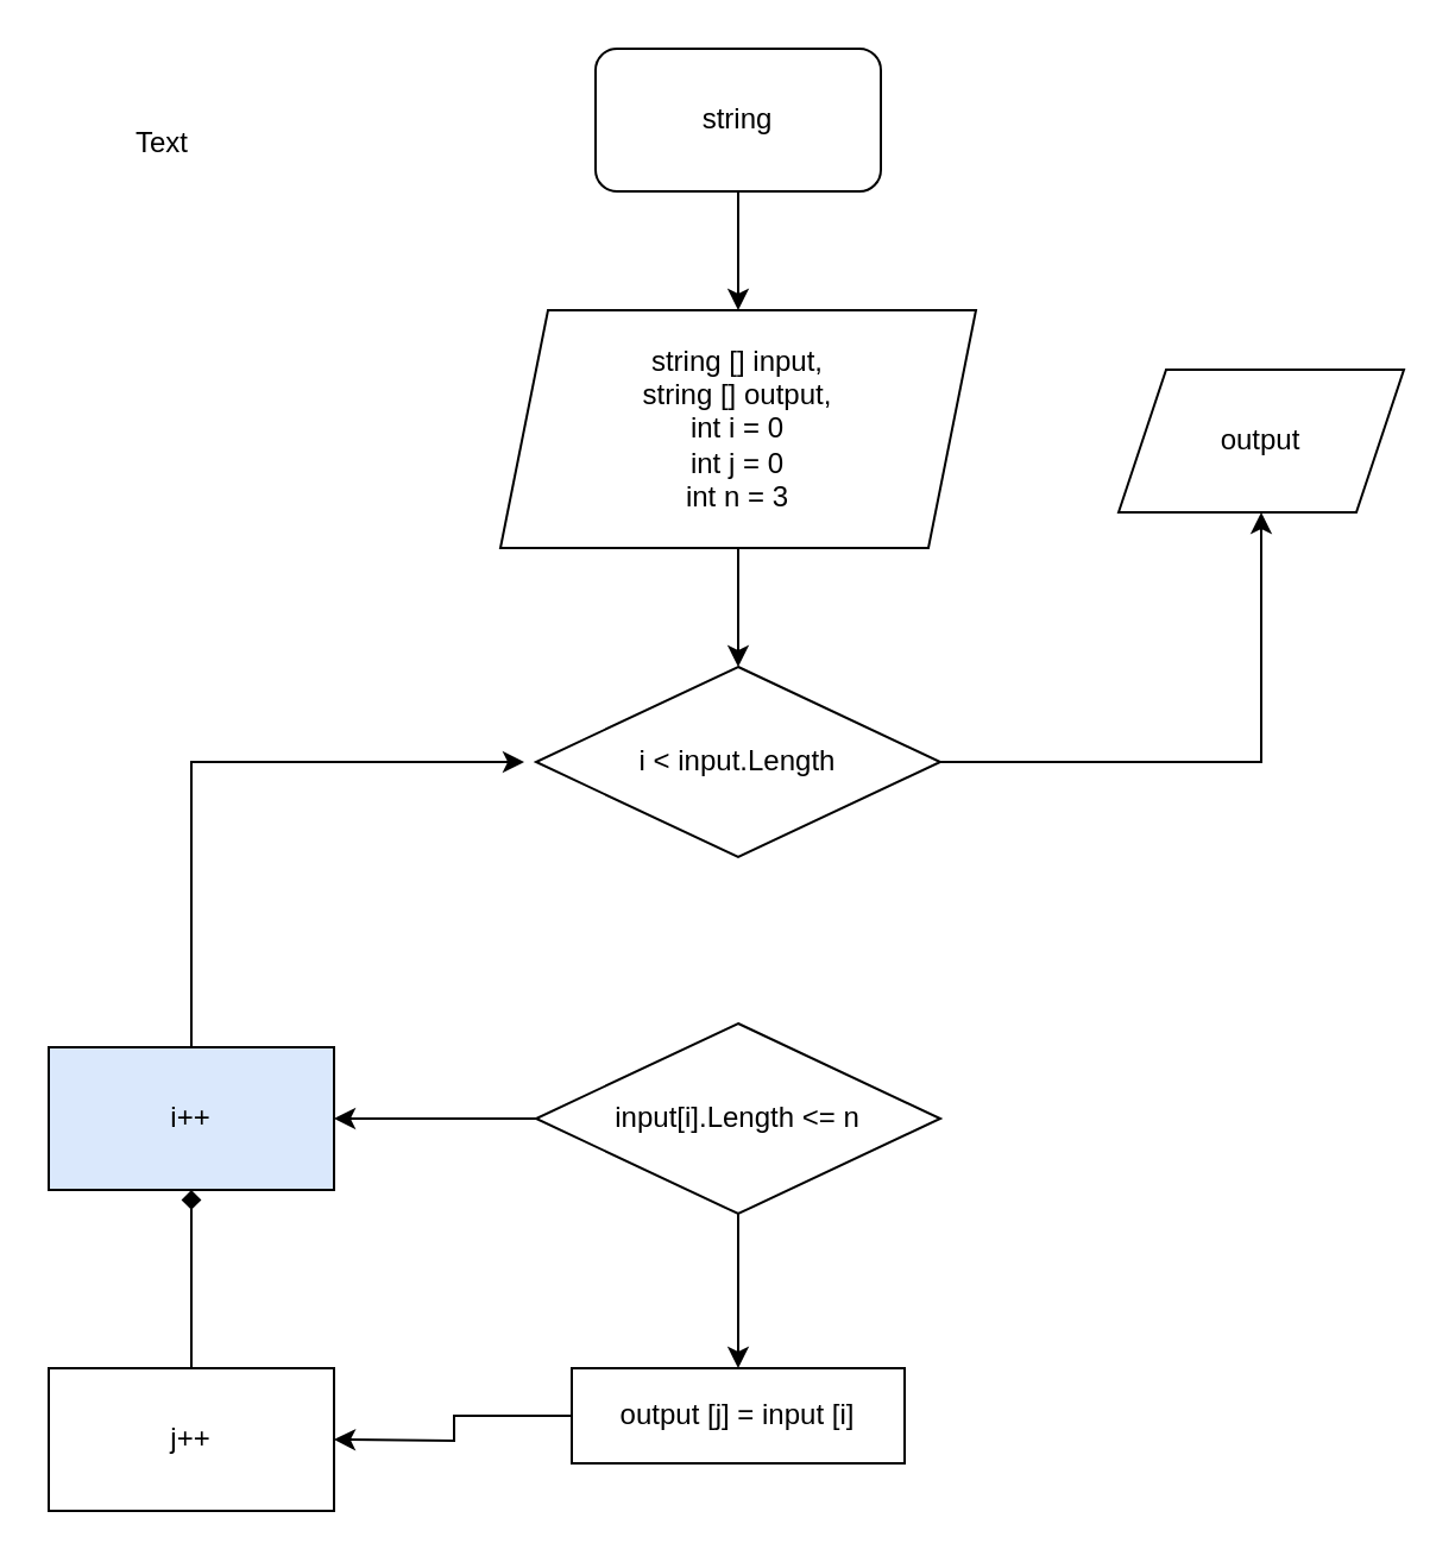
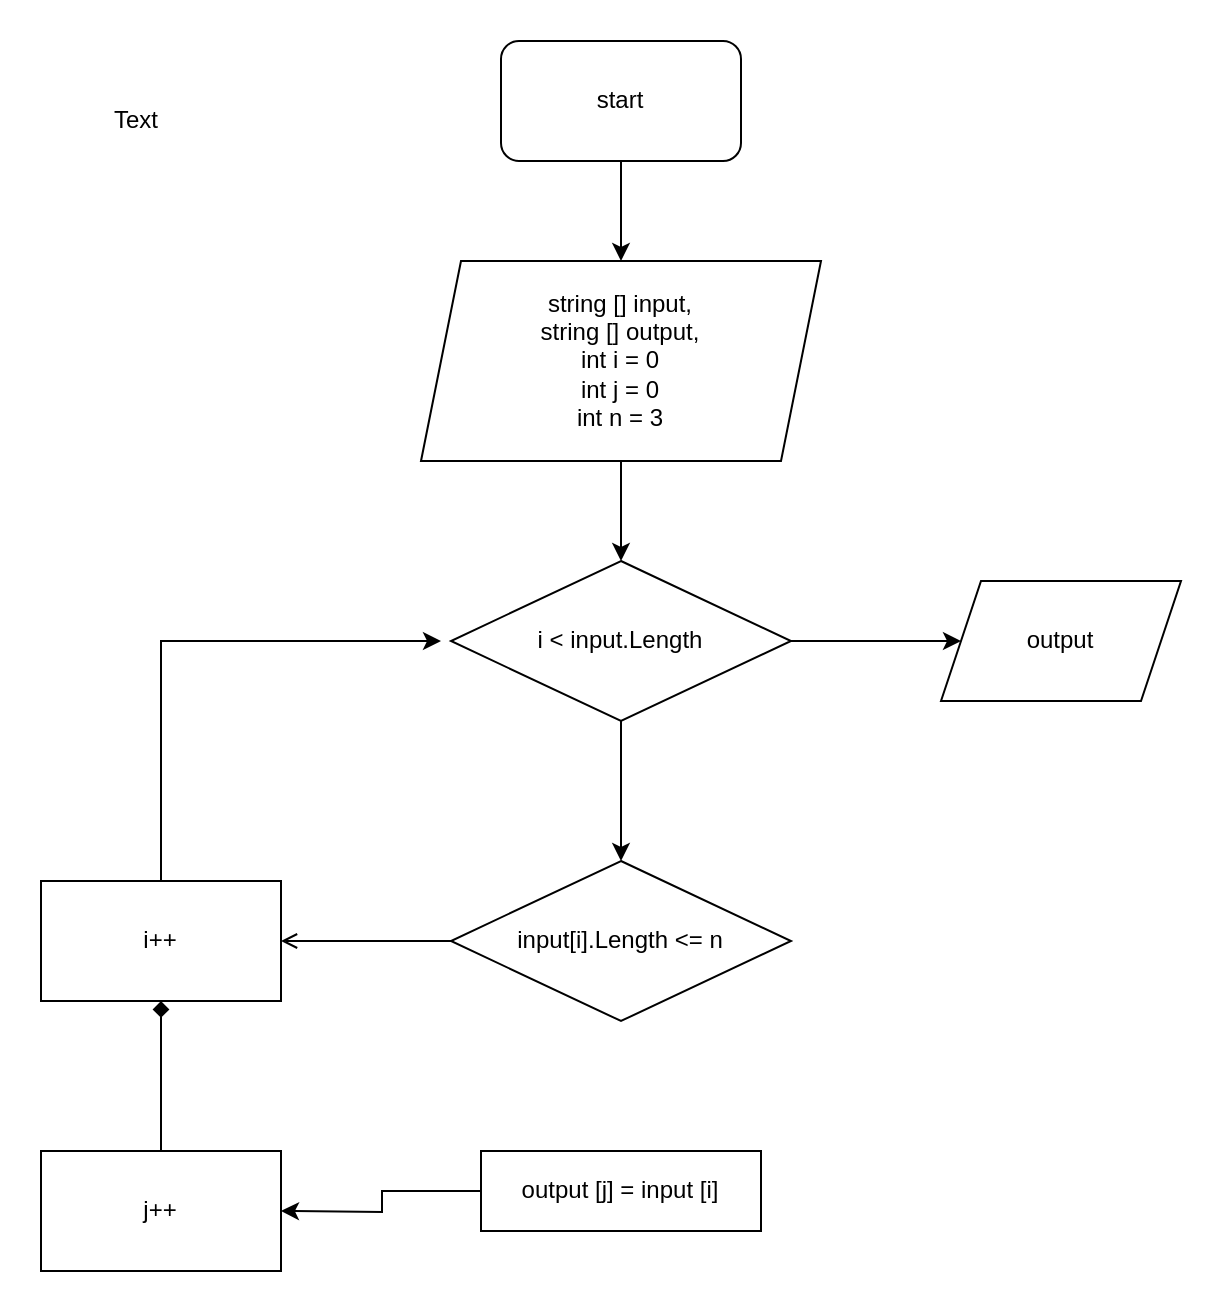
  <mxCell id="0" />
  <mxCell id="1" parent="0" />
  <mxCell id="2" value="Text" style="text;html=1;resizable=0;points=[];autosize=1;align=left;verticalAlign=top;spacingTop=-4;" parent="1" vertex="1"><mxGeometry x="55" y="50" width="40" height="20" as="geometry" /></mxCell>
  <mxCell id="3" style="edgeStyle=orthogonalEdgeStyle;rounded=0;orthogonalLoop=1;jettySize=auto;html=1;exitX=0.5;exitY=1;exitDx=0;exitDy=0;" edge="1" parent="1" source="4" target="6"><mxGeometry relative="1" as="geometry" /></mxCell>
- <mxCell id="4" value="string" style="rounded=1;whiteSpace=wrap;html=1;" vertex="1" parent="1"><mxGeometry x="250" width="120" height="60" as="geometry" y="20" /></mxCell>
+ <mxCell id="4" value="start" style="rounded=1;whiteSpace=wrap;html=1;" vertex="1" parent="1"><mxGeometry x="250" width="120" height="60" as="geometry" y="20" /></mxCell>
  <mxCell id="5" style="edgeStyle=orthogonalEdgeStyle;rounded=0;orthogonalLoop=1;jettySize=auto;html=1;entryX=0.5;entryY=0;entryDx=0;entryDy=0;" edge="1" parent="1" source="6" target="9"><mxGeometry relative="1" as="geometry" /></mxCell>
  <mxCell id="6" value="string [] input,&lt;br&gt;string [] output,&lt;br&gt;int i = 0&lt;br&gt;int j = 0&lt;br&gt;int n = 3" style="shape=parallelogram;perimeter=parallelogramPerimeter;whiteSpace=wrap;html=1;fixedSize=1;" vertex="1" parent="1"><mxGeometry x="210" y="130" width="200" height="100" as="geometry" /></mxCell>
+ <mxCell id="7" style="edgeStyle=orthogonalEdgeStyle;rounded=0;orthogonalLoop=1;jettySize=auto;html=1;exitX=0.5;exitY=1;exitDx=0;exitDy=0;entryX=0.5;entryY=0;entryDx=0;entryDy=0;" edge="1" parent="1" source="9" target="12"><mxGeometry relative="1" as="geometry" /></mxCell>
  <mxCell id="8" style="edgeStyle=orthogonalEdgeStyle;rounded=0;orthogonalLoop=1;jettySize=auto;html=1;" edge="1" parent="1" source="9" target="15"><mxGeometry relative="1" as="geometry" /></mxCell>
  <mxCell id="9" value="i &amp;lt; input.Length" style="rhombus;whiteSpace=wrap;html=1;" vertex="1" parent="1"><mxGeometry x="225" y="280" width="170" height="80" as="geometry" /></mxCell>
- <mxCell id="10" style="edgeStyle=orthogonalEdgeStyle;rounded=0;orthogonalLoop=1;jettySize=auto;html=1;entryX=0.5;entryY=0;entryDx=0;entryDy=0;" edge="1" parent="1" source="12" target="14"><mxGeometry relative="1" as="geometry" /></mxCell>
- <mxCell id="11" style="edgeStyle=orthogonalEdgeStyle;rounded=0;orthogonalLoop=1;jettySize=auto;html=1;entryX=1;entryY=0.5;entryDx=0;entryDy=0;" edge="1" parent="1" source="12" target="17"><mxGeometry relative="1" as="geometry" /></mxCell>
+ <mxCell id="11" style="edgeStyle=orthogonalEdgeStyle;rounded=0;orthogonalLoop=1;jettySize=auto;html=1;entryX=1;entryY=0.5;entryDx=0;entryDy=0;endArrow=open;" edge="1" parent="1" source="12" target="17"><mxGeometry relative="1" as="geometry" /></mxCell>
  <mxCell id="12" value="input[i].Length &amp;lt;= n" style="rhombus;whiteSpace=wrap;html=1;" vertex="1" parent="1"><mxGeometry x="225" y="430" width="170" height="80" as="geometry" /></mxCell>
  <mxCell id="13" style="edgeStyle=orthogonalEdgeStyle;rounded=0;orthogonalLoop=1;jettySize=auto;html=1;" edge="1" parent="1" source="14"><mxGeometry relative="1" as="geometry"><mxPoint x="140" y="605" as="targetPoint" /></mxGeometry></mxCell>
  <mxCell id="14" value="output [j] = input [i]" style="rounded=0;whiteSpace=wrap;html=1;" vertex="1" parent="1"><mxGeometry x="240" y="575" width="140" height="40" as="geometry" /></mxCell>
- <mxCell id="15" value="output" style="shape=parallelogram;perimeter=parallelogramPerimeter;whiteSpace=wrap;html=1;fixedSize=1;" vertex="1" parent="1"><mxGeometry x="470" y="155" width="120" height="60" as="geometry" /></mxCell>
+ <mxCell id="15" value="output" style="shape=parallelogram;perimeter=parallelogramPerimeter;whiteSpace=wrap;html=1;fixedSize=1;" vertex="1" parent="1"><mxGeometry x="470" y="290" width="120" height="60" as="geometry" /></mxCell>
  <mxCell id="16" style="edgeStyle=orthogonalEdgeStyle;rounded=0;orthogonalLoop=1;jettySize=auto;html=1;" edge="1" parent="1" source="17"><mxGeometry relative="1" as="geometry"><mxPoint x="220" y="320" as="targetPoint" /><Array as="points"><mxPoint x="80" y="320" /></Array></mxGeometry></mxCell>
- <mxCell id="17" value="i++" style="rounded=0;whiteSpace=wrap;html=1;fillColor=#dae8fc;" vertex="1" parent="1"><mxGeometry y="440" width="120" height="60" as="geometry" x="20" /></mxCell>
+ <mxCell id="17" value="i++" style="rounded=0;whiteSpace=wrap;html=1;" vertex="1" parent="1"><mxGeometry y="440" width="120" height="60" as="geometry" x="20" /></mxCell>
  <mxCell id="18" style="edgeStyle=orthogonalEdgeStyle;rounded=0;orthogonalLoop=1;jettySize=auto;html=1;entryX=0.5;entryY=1;entryDx=0;entryDy=0;endArrow=diamond;" edge="1" parent="1" source="19" target="17"><mxGeometry relative="1" as="geometry" /></mxCell>
  <mxCell id="19" value="j++" style="rounded=0;whiteSpace=wrap;html=1;" vertex="1" parent="1"><mxGeometry y="575" width="120" height="60" as="geometry" x="20" /></mxCell>
